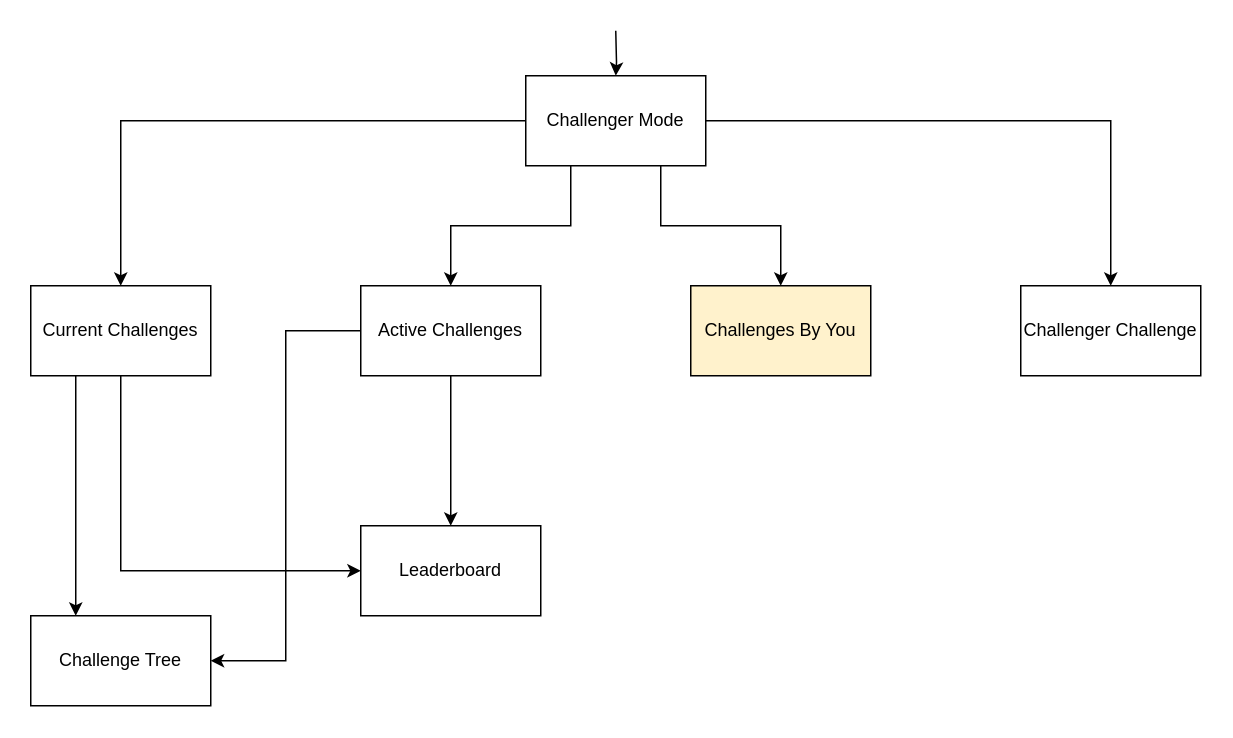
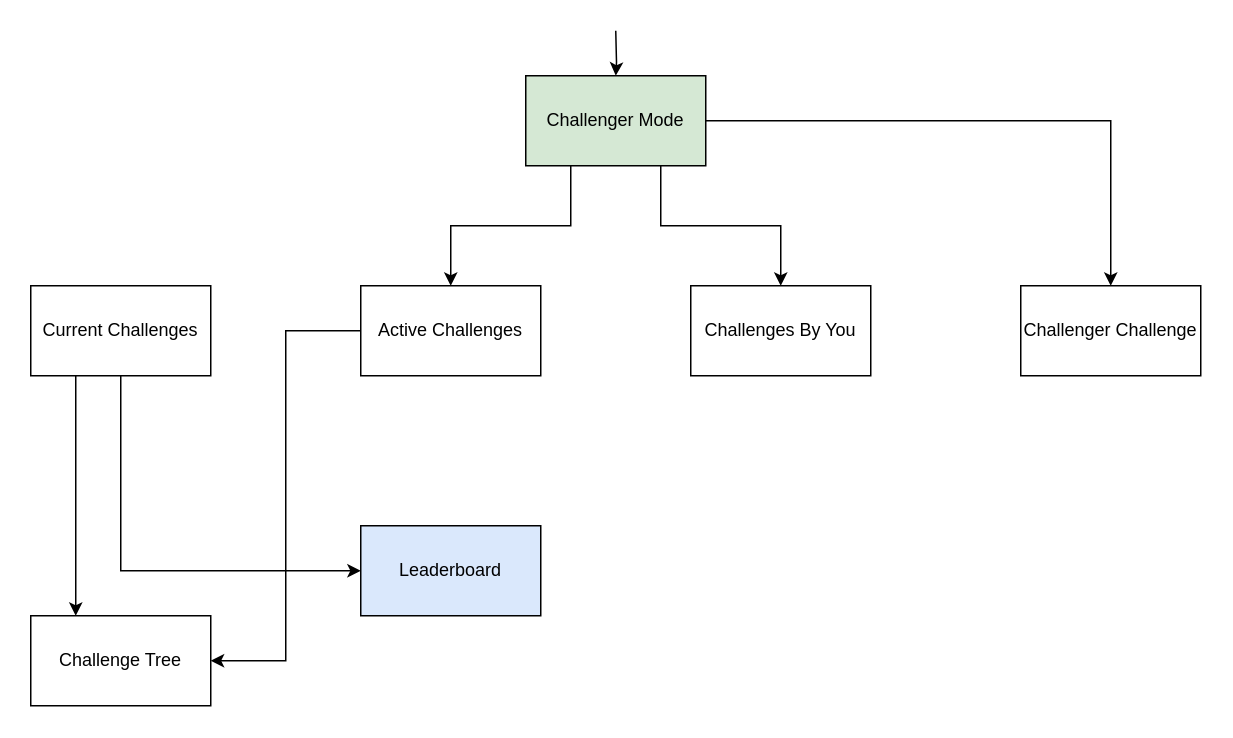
  <mxCell id="0" />
  <mxCell id="1" parent="0" />
- <mxCell id="2" style="edgeStyle=orthogonalEdgeStyle;rounded=0;orthogonalLoop=1;jettySize=auto;html=1;exitX=0;exitY=0.5;exitDx=0;exitDy=0;" edge="1" parent="1" source="7" target="10"><mxGeometry relative="1" as="geometry" /></mxCell>
  <mxCell id="3" style="edgeStyle=orthogonalEdgeStyle;rounded=0;orthogonalLoop=1;jettySize=auto;html=1;exitX=0.25;exitY=1;exitDx=0;exitDy=0;" edge="1" parent="1" source="7" target="13"><mxGeometry relative="1" as="geometry" /></mxCell>
  <mxCell id="4" style="edgeStyle=orthogonalEdgeStyle;rounded=0;orthogonalLoop=1;jettySize=auto;html=1;exitX=0.75;exitY=1;exitDx=0;exitDy=0;" edge="1" parent="1" source="7" target="14"><mxGeometry relative="1" as="geometry" /></mxCell>
  <mxCell id="5" style="edgeStyle=orthogonalEdgeStyle;rounded=0;orthogonalLoop=1;jettySize=auto;html=1;exitX=1;exitY=0.5;exitDx=0;exitDy=0;" edge="1" parent="1" source="7" target="15"><mxGeometry relative="1" as="geometry" /></mxCell>
  <mxCell id="6" value="" style="edgeStyle=orthogonalEdgeStyle;rounded=0;orthogonalLoop=1;jettySize=auto;html=1;" edge="1" parent="1" target="7"><mxGeometry relative="1" as="geometry"><mxPoint x="410" y="20" as="sourcePoint" /></mxGeometry></mxCell>
- <mxCell id="7" value="Challenger Mode" style="rounded=0;whiteSpace=wrap;html=1;" vertex="1" parent="1"><mxGeometry x="350" y="50" width="120" height="60" as="geometry" /></mxCell>
+ <mxCell id="7" value="Challenger Mode" style="rounded=0;whiteSpace=wrap;html=1;fillColor=#d5e8d4;" vertex="1" parent="1"><mxGeometry x="350" y="50" width="120" height="60" as="geometry" /></mxCell>
  <mxCell id="8" style="edgeStyle=orthogonalEdgeStyle;rounded=0;orthogonalLoop=1;jettySize=auto;html=1;exitX=0.5;exitY=1;exitDx=0;exitDy=0;entryX=0;entryY=0.5;entryDx=0;entryDy=0;" edge="1" parent="1" source="10" target="16"><mxGeometry relative="1" as="geometry" /></mxCell>
  <mxCell id="9" style="edgeStyle=orthogonalEdgeStyle;rounded=0;orthogonalLoop=1;jettySize=auto;html=1;exitX=0.25;exitY=1;exitDx=0;exitDy=0;entryX=0.25;entryY=0;entryDx=0;entryDy=0;" edge="1" parent="1" source="10" target="17"><mxGeometry relative="1" as="geometry" /></mxCell>
  <mxCell id="10" value="Current Challenges" style="rounded=0;whiteSpace=wrap;html=1;" vertex="1" parent="1"><mxGeometry x="20" y="190" width="120" height="60" as="geometry" /></mxCell>
- <mxCell id="11" style="edgeStyle=orthogonalEdgeStyle;rounded=0;orthogonalLoop=1;jettySize=auto;html=1;" edge="1" parent="1" source="13" target="16"><mxGeometry relative="1" as="geometry" /></mxCell>
  <mxCell id="12" style="edgeStyle=orthogonalEdgeStyle;rounded=0;orthogonalLoop=1;jettySize=auto;html=1;exitX=0;exitY=0.5;exitDx=0;exitDy=0;entryX=1;entryY=0.5;entryDx=0;entryDy=0;" edge="1" parent="1" source="13" target="17"><mxGeometry relative="1" as="geometry" /></mxCell>
  <mxCell id="13" value="Active Challenges" style="rounded=0;whiteSpace=wrap;html=1;" vertex="1" parent="1"><mxGeometry x="240" y="190" width="120" height="60" as="geometry" /></mxCell>
- <mxCell id="14" value="Challenges By You" style="rounded=0;whiteSpace=wrap;html=1;fillColor=#fff2cc;" vertex="1" parent="1"><mxGeometry x="460" y="190" width="120" height="60" as="geometry" /></mxCell>
+ <mxCell id="14" value="Challenges By You" style="rounded=0;whiteSpace=wrap;html=1;" vertex="1" parent="1"><mxGeometry x="460" y="190" width="120" height="60" as="geometry" /></mxCell>
  <mxCell id="15" value="Challenger Challenge" style="rounded=0;whiteSpace=wrap;html=1;" vertex="1" parent="1"><mxGeometry x="680" y="190" width="120" height="60" as="geometry" /></mxCell>
- <mxCell id="16" value="Leaderboard" style="rounded=0;whiteSpace=wrap;html=1;" vertex="1" parent="1"><mxGeometry x="240" y="350" width="120" height="60" as="geometry" /></mxCell>
+ <mxCell id="16" value="Leaderboard" style="rounded=0;whiteSpace=wrap;html=1;fillColor=#dae8fc;" vertex="1" parent="1"><mxGeometry x="240" y="350" width="120" height="60" as="geometry" /></mxCell>
  <mxCell id="17" value="Challenge Tree" style="rounded=0;whiteSpace=wrap;html=1;" vertex="1" parent="1"><mxGeometry x="20" y="410" width="120" height="60" as="geometry" /></mxCell>
